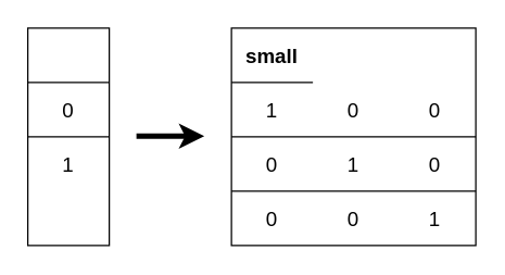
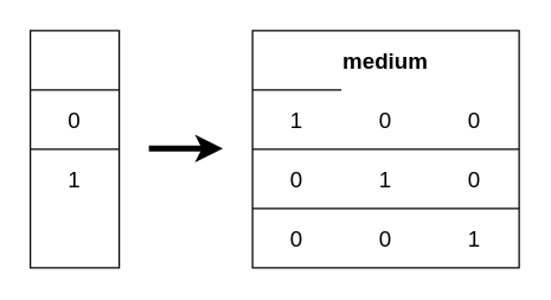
  <mxCell id="0" />
  <mxCell id="1" parent="0" />
  <mxCell id="2" value="" style="shape=table;startSize=0;container=1;collapsible=0;childLayout=tableLayout;columnLines=0;strokeColor=default;rounded=0;fontSize=15;" parent="1" vertex="1"><mxGeometry x="170" y="20" width="180" height="160" as="geometry" /></mxCell>
  <mxCell id="3" value="" style="shape=partialRectangle;collapsible=0;dropTarget=0;pointerEvents=0;fillColor=none;top=0;left=0;bottom=0;right=0;points=[[0,0.5],[1,0.5]];portConstraint=eastwest;fontSize=15;" parent="2" vertex="1"><mxGeometry width="180" height="40" as="geometry" /></mxCell>
- <mxCell id="4" value="small" style="shape=partialRectangle;html=1;whiteSpace=wrap;connectable=0;overflow=hidden;fillColor=none;top=0;left=0;bottom=0;right=0;pointerEvents=1;fontStyle=1;fontSize=15;" parent="3" vertex="1"><mxGeometry width="60" height="40" as="geometry"><mxRectangle width="60" height="40" as="alternateBounds" /></mxGeometry></mxCell>
+ <mxCell id="5" value="medium" style="shape=partialRectangle;html=1;whiteSpace=wrap;connectable=0;overflow=hidden;fillColor=none;top=0;left=0;bottom=0;right=0;pointerEvents=1;fontStyle=1;fontSize=15;" parent="3" vertex="1"><mxGeometry x="60" width="60" height="40" as="geometry"><mxRectangle width="60" height="40" as="alternateBounds" /></mxGeometry></mxCell>
  <mxCell id="6" value="" style="shape=partialRectangle;collapsible=0;dropTarget=0;pointerEvents=0;fillColor=none;top=0;left=0;bottom=0;right=0;points=[[0,0.5],[1,0.5]];portConstraint=eastwest;fontSize=15;" parent="2" vertex="1"><mxGeometry y="40" width="180" height="40" as="geometry" /></mxCell>
  <mxCell id="7" value="1" style="shape=partialRectangle;html=1;whiteSpace=wrap;connectable=0;overflow=hidden;fillColor=none;top=0;left=0;bottom=0;right=0;pointerEvents=1;fontSize=15;" parent="6" vertex="1"><mxGeometry width="60" height="40" as="geometry"><mxRectangle width="60" height="40" as="alternateBounds" /></mxGeometry></mxCell>
  <mxCell id="8" value="0" style="shape=partialRectangle;html=1;whiteSpace=wrap;connectable=0;overflow=hidden;fillColor=none;top=0;left=0;bottom=0;right=0;pointerEvents=1;fontSize=15;" parent="6" vertex="1"><mxGeometry x="60" width="60" height="40" as="geometry"><mxRectangle width="60" height="40" as="alternateBounds" /></mxGeometry></mxCell>
  <mxCell id="9" value="0" style="shape=partialRectangle;html=1;whiteSpace=wrap;connectable=0;overflow=hidden;fillColor=none;top=0;left=0;bottom=0;right=0;pointerEvents=1;fontSize=15;" parent="6" vertex="1"><mxGeometry x="120" width="60" height="40" as="geometry"><mxRectangle width="60" height="40" as="alternateBounds" /></mxGeometry></mxCell>
  <mxCell id="10" value="" style="shape=partialRectangle;collapsible=0;dropTarget=0;pointerEvents=0;fillColor=none;top=0;left=0;bottom=0;right=0;points=[[0,0.5],[1,0.5]];portConstraint=eastwest;fontSize=15;" parent="2" vertex="1"><mxGeometry y="80" width="180" height="40" as="geometry" /></mxCell>
  <mxCell id="11" value="0" style="shape=partialRectangle;html=1;whiteSpace=wrap;connectable=0;overflow=hidden;fillColor=none;top=0;left=0;bottom=0;right=0;pointerEvents=1;fontSize=15;" parent="10" vertex="1"><mxGeometry width="60" height="40" as="geometry"><mxRectangle width="60" height="40" as="alternateBounds" /></mxGeometry></mxCell>
  <mxCell id="12" value="1" style="shape=partialRectangle;html=1;whiteSpace=wrap;connectable=0;overflow=hidden;fillColor=none;top=0;left=0;bottom=0;right=0;pointerEvents=1;fontSize=15;" parent="10" vertex="1"><mxGeometry x="60" width="60" height="40" as="geometry"><mxRectangle width="60" height="40" as="alternateBounds" /></mxGeometry></mxCell>
  <mxCell id="13" value="0" style="shape=partialRectangle;html=1;whiteSpace=wrap;connectable=0;overflow=hidden;fillColor=none;top=0;left=0;bottom=0;right=0;pointerEvents=1;fontSize=15;" parent="10" vertex="1"><mxGeometry x="120" width="60" height="40" as="geometry"><mxRectangle width="60" height="40" as="alternateBounds" /></mxGeometry></mxCell>
  <mxCell id="14" value="" style="shape=partialRectangle;collapsible=0;dropTarget=0;pointerEvents=0;fillColor=none;top=0;left=0;bottom=0;right=0;points=[[0,0.5],[1,0.5]];portConstraint=eastwest;fontSize=15;" parent="2" vertex="1"><mxGeometry y="120" width="180" height="40" as="geometry" /></mxCell>
  <mxCell id="15" value="0" style="shape=partialRectangle;html=1;whiteSpace=wrap;connectable=0;overflow=hidden;fillColor=none;top=0;left=0;bottom=0;right=0;pointerEvents=1;fontSize=15;" parent="14" vertex="1"><mxGeometry width="60" height="40" as="geometry"><mxRectangle width="60" height="40" as="alternateBounds" /></mxGeometry></mxCell>
  <mxCell id="16" value="0" style="shape=partialRectangle;html=1;whiteSpace=wrap;connectable=0;overflow=hidden;fillColor=none;top=0;left=0;bottom=0;right=0;pointerEvents=1;fontSize=15;" parent="14" vertex="1"><mxGeometry x="60" width="60" height="40" as="geometry"><mxRectangle width="60" height="40" as="alternateBounds" /></mxGeometry></mxCell>
  <mxCell id="17" value="1" style="shape=partialRectangle;html=1;whiteSpace=wrap;connectable=0;overflow=hidden;fillColor=none;top=0;left=0;bottom=0;right=0;pointerEvents=1;fontSize=15;" parent="14" vertex="1"><mxGeometry x="120" width="60" height="40" as="geometry"><mxRectangle width="60" height="40" as="alternateBounds" /></mxGeometry></mxCell>
  <mxCell id="18" value="" style="shape=table;startSize=0;container=1;collapsible=0;childLayout=tableLayout;rounded=0;strokeColor=default;fontSize=15;" parent="1" vertex="1"><mxGeometry x="20" y="20" width="60" height="160" as="geometry" /></mxCell>
  <mxCell id="19" value="" style="shape=partialRectangle;collapsible=0;dropTarget=0;pointerEvents=0;fillColor=none;top=0;left=0;bottom=0;right=0;points=[[0,0.5],[1,0.5]];portConstraint=eastwest;rounded=0;strokeColor=default;fontSize=15;" parent="18" vertex="1"><mxGeometry width="60" height="40" as="geometry" /></mxCell>
  <mxCell id="20" value="" style="shape=partialRectangle;collapsible=0;dropTarget=0;pointerEvents=0;fillColor=none;top=0;left=0;bottom=0;right=0;points=[[0,0.5],[1,0.5]];portConstraint=eastwest;rounded=0;strokeColor=default;fontSize=15;" parent="18" vertex="1"><mxGeometry y="40" width="60" height="40" as="geometry" /></mxCell>
  <mxCell id="21" value="0" style="shape=partialRectangle;html=1;whiteSpace=wrap;connectable=0;overflow=hidden;fillColor=none;top=0;left=0;bottom=0;right=0;pointerEvents=1;rounded=0;strokeColor=default;fontSize=15;" parent="20" vertex="1"><mxGeometry width="60" height="40" as="geometry"><mxRectangle width="60" height="40" as="alternateBounds" /></mxGeometry></mxCell>
  <mxCell id="22" value="" style="shape=partialRectangle;collapsible=0;dropTarget=0;pointerEvents=0;fillColor=none;top=0;left=0;bottom=0;right=0;points=[[0,0.5],[1,0.5]];portConstraint=eastwest;rounded=0;strokeColor=default;fontSize=15;" parent="18" vertex="1"><mxGeometry y="80" width="60" height="40" as="geometry" /></mxCell>
  <mxCell id="23" value="1" style="shape=partialRectangle;html=1;whiteSpace=wrap;connectable=0;overflow=hidden;fillColor=none;top=0;left=0;bottom=0;right=0;pointerEvents=1;rounded=0;strokeColor=default;fontSize=15;" parent="22" vertex="1"><mxGeometry width="60" height="40" as="geometry"><mxRectangle width="60" height="40" as="alternateBounds" /></mxGeometry></mxCell>
  <mxCell id="24" value="" style="shape=partialRectangle;collapsible=0;dropTarget=0;pointerEvents=0;fillColor=none;top=0;left=0;bottom=0;right=0;points=[[0,0.5],[1,0.5]];portConstraint=eastwest;rounded=0;strokeColor=default;fontSize=15;" parent="18" vertex="1"><mxGeometry y="120" width="60" height="40" as="geometry" /></mxCell>
  <mxCell id="25" value="" style="endArrow=classic;html=1;rounded=0;strokeWidth=4;fontSize=15;" parent="1" edge="1"><mxGeometry width="50" height="50" relative="1" as="geometry"><mxPoint x="100" y="99.5" as="sourcePoint" /><mxPoint x="150" y="99.5" as="targetPoint" /></mxGeometry></mxCell>
